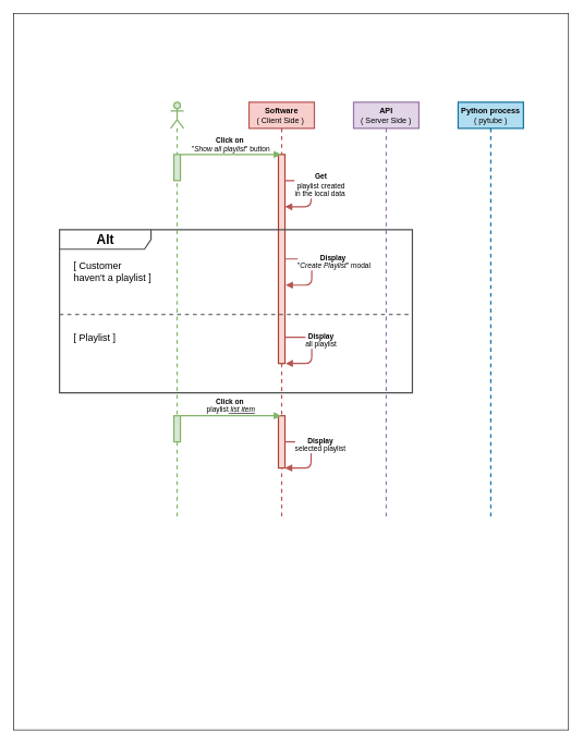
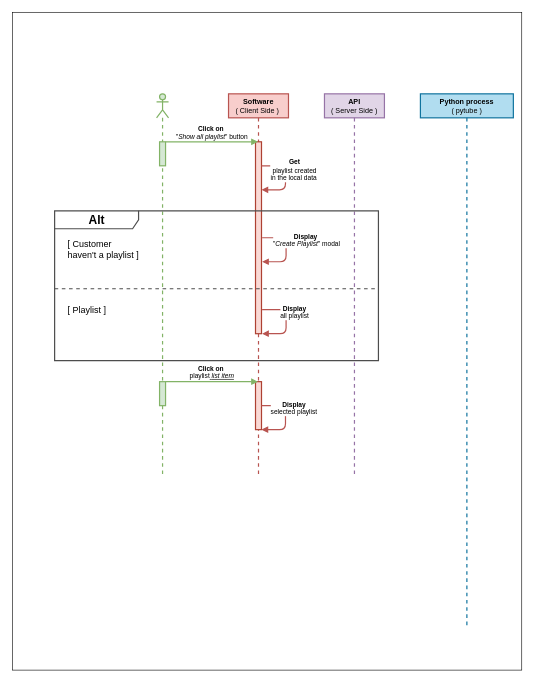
  <mxCell id="0" />
  <mxCell id="1" parent="0" />
  <mxCell id="2" value="" style="rounded=0;whiteSpace=wrap;html=1;fillColor=none;strokeColor=#000000;" vertex="1" parent="1"><mxGeometry width="849" height="1097" as="geometry" x="20" y="20" /></mxCell>
  <mxCell id="3" value="" style="shape=umlLifeline;participant=umlActor;perimeter=lifelinePerimeter;whiteSpace=wrap;html=1;container=0;collapsible=0;recursiveResize=0;verticalAlign=top;spacingTop=36;outlineConnect=0;strokeWidth=2;strokeColor=#82b366;fillColor=#d5e8d4;" vertex="1" parent="1"><mxGeometry x="260" y="156" width="20" height="640" as="geometry" /></mxCell>
  <mxCell id="4" value="&lt;b&gt;Software&lt;/b&gt;&lt;br&gt;( Client Side )&amp;nbsp;" style="shape=umlLifeline;perimeter=lifelinePerimeter;whiteSpace=wrap;html=1;container=1;collapsible=0;recursiveResize=0;outlineConnect=0;strokeColor=#b85450;strokeWidth=2;fillColor=#f8cecc;fontColor=#000000;" vertex="1" parent="1"><mxGeometry x="380" y="156" width="100" height="640" as="geometry" /></mxCell>
  <mxCell id="5" value="" style="html=1;points=[];perimeter=orthogonalPerimeter;strokeColor=#ae4132;strokeWidth=2;fillColor=#fad9d5;" vertex="1" parent="4"><mxGeometry x="45" y="80" width="10" height="320" as="geometry" /></mxCell>
  <mxCell id="6" value="&lt;b&gt;Get&lt;br&gt;&lt;/b&gt;playlist created&lt;br&gt;in the local data&amp;nbsp;" style="html=1;verticalAlign=bottom;endArrow=block;fontColor=#000000;labelBackgroundColor=#FFFFFF;strokeWidth=2;fillColor=#f8cecc;strokeColor=#b85450;" edge="1" parent="4"><mxGeometry x="0.167" y="15" width="80" relative="1" as="geometry"><mxPoint x="55" y="120.0" as="sourcePoint" /><mxPoint x="55" y="160.0" as="targetPoint" /><Array as="points"><mxPoint x="95" y="120" /><mxPoint x="95" y="160" /></Array><mxPoint as="offset" /></mxGeometry></mxCell>
  <mxCell id="7" value="" style="html=1;points=[];perimeter=orthogonalPerimeter;strokeColor=#ae4132;strokeWidth=2;fillColor=#fad9d5;" vertex="1" parent="4"><mxGeometry x="45" y="480" width="10" height="80" as="geometry" /></mxCell>
  <mxCell id="8" value="&lt;b&gt;Display&lt;/b&gt;&lt;br&gt;selected playlist" style="html=1;verticalAlign=bottom;endArrow=block;fontColor=#000000;labelBackgroundColor=#FFFFFF;strokeWidth=2;fillColor=#f8cecc;strokeColor=#b85450;" edge="1" parent="4"><mxGeometry y="14" width="80" relative="1" as="geometry"><mxPoint x="55" y="520.0" as="sourcePoint" /><mxPoint x="55" y="560.0" as="targetPoint" /><Array as="points"><mxPoint x="95" y="520" /><mxPoint x="95" y="560" /></Array><mxPoint as="offset" /></mxGeometry></mxCell>
  <mxCell id="9" value="&lt;b&gt;API&lt;/b&gt;&lt;br&gt;( Server Side )" style="shape=umlLifeline;perimeter=lifelinePerimeter;whiteSpace=wrap;html=1;container=1;collapsible=0;recursiveResize=0;outlineConnect=0;strokeColor=#9673a6;strokeWidth=2;fillColor=#e1d5e7;fontColor=#000000;" vertex="1" parent="1"><mxGeometry x="540" y="156" width="100" height="640" as="geometry" /></mxCell>
- <mxCell id="10" value="&lt;b&gt;Python process&lt;/b&gt;&lt;br&gt;( pytube )" style="shape=umlLifeline;perimeter=lifelinePerimeter;whiteSpace=wrap;html=1;container=1;collapsible=0;recursiveResize=0;outlineConnect=0;strokeColor=#10739e;strokeWidth=2;fillColor=#b1ddf0;fontColor=#000000;" vertex="1" parent="1"><mxGeometry x="700" y="156" width="100" height="640" as="geometry" /></mxCell>
+ <mxCell id="10" value="&lt;b&gt;Python process&lt;/b&gt;&lt;br&gt;( pytube )" style="shape=umlLifeline;perimeter=lifelinePerimeter;whiteSpace=wrap;html=1;container=1;collapsible=0;recursiveResize=0;outlineConnect=0;strokeColor=#10739e;strokeWidth=2;fillColor=#b1ddf0;fontColor=#000000;" vertex="1" parent="1"><mxGeometry x="700" y="156" width="155" height="890" as="geometry" /></mxCell>
  <mxCell id="11" value="" style="html=1;points=[];perimeter=orthogonalPerimeter;strokeColor=#82b366;strokeWidth=2;fillColor=#d5e8d4;" vertex="1" parent="1"><mxGeometry x="265" y="236" width="10" height="40" as="geometry" /></mxCell>
  <mxCell id="12" value="&lt;b&gt;Click on&amp;nbsp;&lt;/b&gt;&lt;br&gt;&quot;&lt;i&gt;Show all playlist&lt;/i&gt;&quot; button" style="html=1;verticalAlign=bottom;endArrow=block;fontColor=#000000;labelBackgroundColor=none;strokeWidth=2;fillColor=#d5e8d4;gradientColor=#97d077;strokeColor=#82b366;" edge="1" parent="1" target="4"><mxGeometry width="80" relative="1" as="geometry"><mxPoint x="275" y="236" as="sourcePoint" /><mxPoint x="355" y="236" as="targetPoint" /><mxPoint as="offset" /></mxGeometry></mxCell>
  <mxCell id="13" value="&lt;b&gt;&lt;font style=&quot;font-size: 20px&quot;&gt;Alt&lt;/font&gt;&lt;/b&gt;" style="shape=umlFrame;tabWidth=110;tabHeight=30;tabPosition=left;html=1;boundedLbl=1;labelInHeader=1;width=140;height=30;fillColor=none;strokeColor=#4D4D4D;strokeWidth=2;fontColor=#000000;" vertex="1" parent="1"><mxGeometry x="90" y="351" width="540" height="250" as="geometry" /></mxCell>
  <mxCell id="14" value="[ Customer &#10;haven't a playlist ]" style="text;fontColor=#000000;fontSize=15;" vertex="1" parent="13"><mxGeometry width="100" height="20" relative="1" as="geometry"><mxPoint x="20" y="40" as="offset" /></mxGeometry></mxCell>
  <mxCell id="15" value="[ Playlist ]" style="line;strokeWidth=2;dashed=1;labelPosition=center;verticalLabelPosition=bottom;align=left;verticalAlign=top;spacingLeft=20;spacingTop=15;fontColor=#000000;strokeColor=#4D4D4D;labelBackgroundColor=none;fontSize=15;" vertex="1" parent="13"><mxGeometry y="125" width="540" height="10" as="geometry" /></mxCell>
  <mxCell id="16" value="&lt;b&gt;Display&amp;nbsp;&lt;/b&gt;&lt;br&gt;&quot;&lt;i&gt;Create Playlist&lt;/i&gt;&quot; modal" style="html=1;verticalAlign=bottom;endArrow=block;fontColor=#000000;labelBackgroundColor=#FFFFFF;strokeWidth=2;fillColor=#f8cecc;strokeColor=#b85450;" edge="1" parent="13"><mxGeometry y="34" width="80" relative="1" as="geometry"><mxPoint x="346" y="45.0" as="sourcePoint" /><mxPoint x="346" y="85.0" as="targetPoint" /><Array as="points"><mxPoint x="386" y="45" /><mxPoint x="386" y="85" /></Array><mxPoint as="offset" /></mxGeometry></mxCell>
  <mxCell id="17" value="&lt;b&gt;Display&lt;/b&gt;&lt;br&gt;all playlist" style="html=1;verticalAlign=bottom;endArrow=block;fontColor=#000000;labelBackgroundColor=#FFFFFF;strokeWidth=2;fillColor=#f8cecc;strokeColor=#b85450;" edge="1" parent="13"><mxGeometry y="14" width="80" relative="1" as="geometry"><mxPoint x="346" y="165.0" as="sourcePoint" /><mxPoint x="346" y="205.0" as="targetPoint" /><Array as="points"><mxPoint x="386" y="165" /><mxPoint x="386" y="205" /></Array><mxPoint as="offset" /></mxGeometry></mxCell>
  <mxCell id="18" value="" style="html=1;points=[];perimeter=orthogonalPerimeter;strokeColor=#82b366;strokeWidth=2;fillColor=#d5e8d4;" vertex="1" parent="1"><mxGeometry x="265" y="636" width="10" height="40" as="geometry" /></mxCell>
  <mxCell id="19" value="&lt;b&gt;Click on&amp;nbsp;&lt;/b&gt;&lt;br&gt;playlist&lt;u&gt; &lt;i&gt;list item&lt;/i&gt;&lt;/u&gt;" style="html=1;verticalAlign=bottom;endArrow=block;fontColor=#000000;labelBackgroundColor=none;strokeWidth=2;fillColor=#d5e8d4;gradientColor=#97d077;strokeColor=#82b366;" edge="1" parent="1"><mxGeometry width="80" relative="1" as="geometry"><mxPoint x="275" y="636" as="sourcePoint" /><mxPoint x="429" y="636" as="targetPoint" /><mxPoint as="offset" /></mxGeometry></mxCell>
